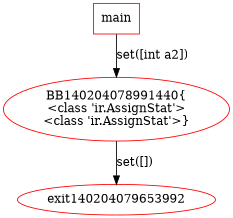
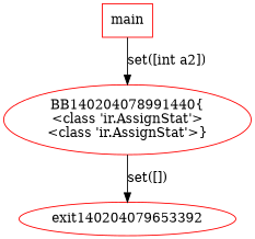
  digraph {
    node [color=red]
    n1 [label="BB140204078991440{\n<class 'ir.AssignStat'>\n<class 'ir.AssignStat'>}"]
-   exit140204079653392 [label=exit140204079653992]
+   exit140204079653392
    main [shape=box]
    n1 -> exit140204079653392 [label="set([])"]
    main -> n1 [label="set([int a2])"]
  }
